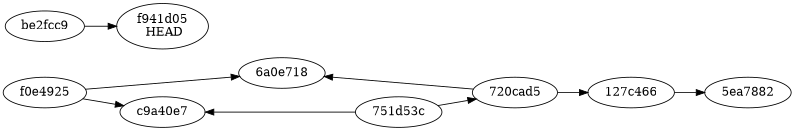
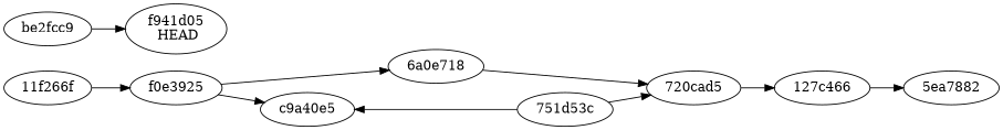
  digraph {
    rankdir=LR
-   f0e3925 [label=f0e4925]
-   c9a40e5 [label=c9a40e7]
+   "11f266f"
+   f0e3925
+   c9a40e5
    n4 [label="6a0e718"]
    "751d53c"
    "720cad5"
    "127c466"
    n8 [label="5ea7882"]
    n9 [label="f941d05\n HEAD"]
    be2fcc9
+   "11f266f" -> f0e3925
    f0e3925 -> c9a40e5
    f0e3925 -> n4
    c9a40e5 -> n4 [style=invis]
    n4 -> "751d53c" [style=invis]
-   "720cad5" -> n4
+   n4 -> "720cad5"
    "751d53c" -> c9a40e5
    "751d53c" -> "720cad5"
    "720cad5" -> "127c466"
    "127c466" -> n8
    be2fcc9 -> n9
  }
